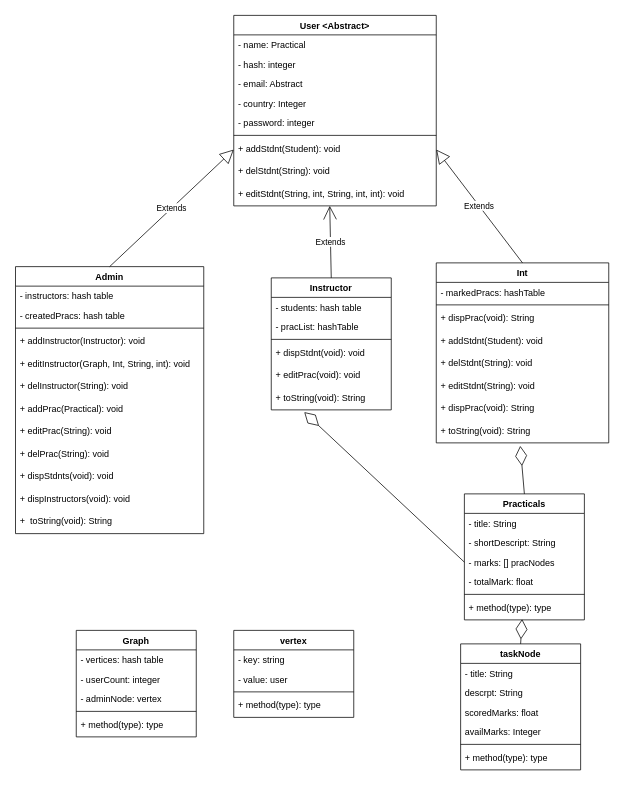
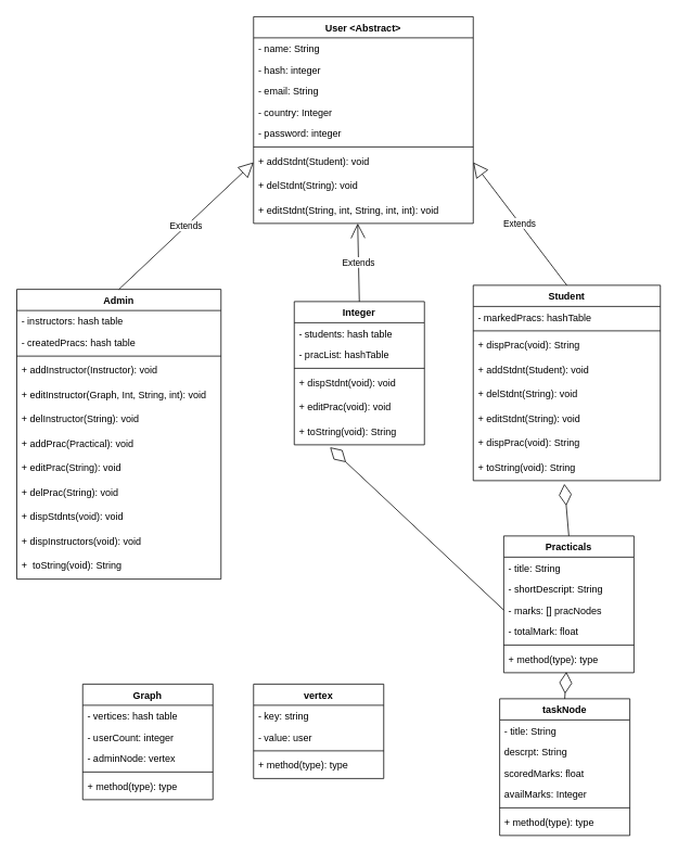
  <mxCell id="0" />
  <mxCell id="1" parent="0" />
  <mxCell id="2" value="User &lt;Abstract&gt;" style="swimlane;fontStyle=1;align=center;verticalAlign=top;childLayout=stackLayout;horizontal=1;startSize=26;horizontalStack=0;resizeParent=1;resizeParentMax=0;resizeLast=0;collapsible=1;marginBottom=0;" vertex="1" parent="1"><mxGeometry x="311" y="20" width="270" height="254" as="geometry" /></mxCell>
- <mxCell id="3" value="- name: Practical" style="text;strokeColor=none;fillColor=none;align=left;verticalAlign=top;spacingLeft=4;spacingRight=4;overflow=hidden;rotatable=0;points=[[0,0.5],[1,0.5]];portConstraint=eastwest;" vertex="1" parent="2"><mxGeometry y="26" width="270" height="26" as="geometry" /></mxCell>
+ <mxCell id="3" value="- name: String" style="text;strokeColor=none;fillColor=none;align=left;verticalAlign=top;spacingLeft=4;spacingRight=4;overflow=hidden;rotatable=0;points=[[0,0.5],[1,0.5]];portConstraint=eastwest;" vertex="1" parent="2"><mxGeometry y="26" width="270" height="26" as="geometry" /></mxCell>
  <mxCell id="4" value="- hash: integer" style="text;strokeColor=none;fillColor=none;align=left;verticalAlign=top;spacingLeft=4;spacingRight=4;overflow=hidden;rotatable=0;points=[[0,0.5],[1,0.5]];portConstraint=eastwest;" vertex="1" parent="2"><mxGeometry y="52" width="270" height="26" as="geometry" /></mxCell>
- <mxCell id="5" value="- email: Abstract " style="text;strokeColor=none;fillColor=none;align=left;verticalAlign=top;spacingLeft=4;spacingRight=4;overflow=hidden;rotatable=0;points=[[0,0.5],[1,0.5]];portConstraint=eastwest;" vertex="1" parent="2"><mxGeometry y="78" width="270" height="26" as="geometry" /></mxCell>
+ <mxCell id="5" value="- email: String " style="text;strokeColor=none;fillColor=none;align=left;verticalAlign=top;spacingLeft=4;spacingRight=4;overflow=hidden;rotatable=0;points=[[0,0.5],[1,0.5]];portConstraint=eastwest;" vertex="1" parent="2"><mxGeometry y="78" width="270" height="26" as="geometry" /></mxCell>
  <mxCell id="6" value="- country: Integer" style="text;strokeColor=none;fillColor=none;align=left;verticalAlign=top;spacingLeft=4;spacingRight=4;overflow=hidden;rotatable=0;points=[[0,0.5],[1,0.5]];portConstraint=eastwest;" vertex="1" parent="2"><mxGeometry y="104" width="270" height="26" as="geometry" /></mxCell>
  <mxCell id="7" value="- password: integer" style="text;strokeColor=none;fillColor=none;align=left;verticalAlign=top;spacingLeft=4;spacingRight=4;overflow=hidden;rotatable=0;points=[[0,0.5],[1,0.5]];portConstraint=eastwest;" vertex="1" parent="2"><mxGeometry y="130" width="270" height="26" as="geometry" /></mxCell>
  <mxCell id="8" value="" style="line;strokeWidth=1;fillColor=none;align=left;verticalAlign=middle;spacingTop=-1;spacingLeft=3;spacingRight=3;rotatable=0;labelPosition=right;points=[];portConstraint=eastwest;" vertex="1" parent="2"><mxGeometry y="156" width="270" height="8" as="geometry" /></mxCell>
  <mxCell id="9" value="+ addStdnt(Student): void" style="text;strokeColor=none;fillColor=none;align=left;verticalAlign=top;spacingLeft=4;spacingRight=4;overflow=hidden;rotatable=0;points=[[0,0.5],[1,0.5]];portConstraint=eastwest;" vertex="1" parent="2"><mxGeometry y="164" width="270" height="30" as="geometry" /></mxCell>
  <mxCell id="10" value="+ delStdnt(String): void" style="text;strokeColor=none;fillColor=none;align=left;verticalAlign=top;spacingLeft=4;spacingRight=4;overflow=hidden;rotatable=0;points=[[0,0.5],[1,0.5]];portConstraint=eastwest;" vertex="1" parent="2"><mxGeometry y="194" width="270" height="30" as="geometry" /></mxCell>
  <mxCell id="11" value="+ editStdnt(String, int, String, int, int): void" style="text;strokeColor=none;fillColor=none;align=left;verticalAlign=top;spacingLeft=4;spacingRight=4;overflow=hidden;rotatable=0;points=[[0,0.5],[1,0.5]];portConstraint=eastwest;" vertex="1" parent="2"><mxGeometry y="224" width="270" height="30" as="geometry" /></mxCell>
  <mxCell id="12" value="Admin" style="swimlane;fontStyle=1;align=center;verticalAlign=top;childLayout=stackLayout;horizontal=1;startSize=26;horizontalStack=0;resizeParent=1;resizeParentMax=0;resizeLast=0;collapsible=1;marginBottom=0;" vertex="1" parent="1"><mxGeometry x="20" y="355" width="251" height="356" as="geometry" /></mxCell>
  <mxCell id="13" value="- instructors: hash table" style="text;strokeColor=none;fillColor=none;align=left;verticalAlign=top;spacingLeft=4;spacingRight=4;overflow=hidden;rotatable=0;points=[[0,0.5],[1,0.5]];portConstraint=eastwest;" vertex="1" parent="12"><mxGeometry y="26" width="251" height="26" as="geometry" /></mxCell>
  <mxCell id="14" value="- createdPracs: hash table" style="text;strokeColor=none;fillColor=none;align=left;verticalAlign=top;spacingLeft=4;spacingRight=4;overflow=hidden;rotatable=0;points=[[0,0.5],[1,0.5]];portConstraint=eastwest;" vertex="1" parent="12"><mxGeometry y="52" width="251" height="26" as="geometry" /></mxCell>
  <mxCell id="15" value="" style="line;strokeWidth=1;fillColor=none;align=left;verticalAlign=middle;spacingTop=-1;spacingLeft=3;spacingRight=3;rotatable=0;labelPosition=right;points=[];portConstraint=eastwest;" vertex="1" parent="12"><mxGeometry y="78" width="251" height="8" as="geometry" /></mxCell>
  <mxCell id="16" value="+ addInstructor(Instructor): void" style="text;strokeColor=none;fillColor=none;align=left;verticalAlign=top;spacingLeft=4;spacingRight=4;overflow=hidden;rotatable=0;points=[[0,0.5],[1,0.5]];portConstraint=eastwest;" vertex="1" parent="12"><mxGeometry y="86" width="251" height="30" as="geometry" /></mxCell>
  <mxCell id="17" value="+ editInstructor(Graph, Int, String, int): void" style="text;strokeColor=none;fillColor=none;align=left;verticalAlign=top;spacingLeft=4;spacingRight=4;overflow=hidden;rotatable=0;points=[[0,0.5],[1,0.5]];portConstraint=eastwest;" vertex="1" parent="12"><mxGeometry y="116" width="251" height="30" as="geometry" /></mxCell>
  <mxCell id="18" value="+ delInstructor(String): void" style="text;strokeColor=none;fillColor=none;align=left;verticalAlign=top;spacingLeft=4;spacingRight=4;overflow=hidden;rotatable=0;points=[[0,0.5],[1,0.5]];portConstraint=eastwest;" vertex="1" parent="12"><mxGeometry y="146" width="251" height="30" as="geometry" /></mxCell>
  <mxCell id="19" value="+ addPrac(Practical): void" style="text;strokeColor=none;fillColor=none;align=left;verticalAlign=top;spacingLeft=4;spacingRight=4;overflow=hidden;rotatable=0;points=[[0,0.5],[1,0.5]];portConstraint=eastwest;" vertex="1" parent="12"><mxGeometry y="176" width="251" height="30" as="geometry" /></mxCell>
  <mxCell id="20" value="+ editPrac(String): void" style="text;strokeColor=none;fillColor=none;align=left;verticalAlign=top;spacingLeft=4;spacingRight=4;overflow=hidden;rotatable=0;points=[[0,0.5],[1,0.5]];portConstraint=eastwest;" vertex="1" parent="12"><mxGeometry y="206" width="251" height="30" as="geometry" /></mxCell>
  <mxCell id="21" value="+ delPrac(String): void" style="text;strokeColor=none;fillColor=none;align=left;verticalAlign=top;spacingLeft=4;spacingRight=4;overflow=hidden;rotatable=0;points=[[0,0.5],[1,0.5]];portConstraint=eastwest;" vertex="1" parent="12"><mxGeometry y="236" width="251" height="30" as="geometry" /></mxCell>
  <mxCell id="22" value="+ dispStdnts(void): void" style="text;strokeColor=none;fillColor=none;align=left;verticalAlign=top;spacingLeft=4;spacingRight=4;overflow=hidden;rotatable=0;points=[[0,0.5],[1,0.5]];portConstraint=eastwest;" vertex="1" parent="12"><mxGeometry y="266" width="251" height="30" as="geometry" /></mxCell>
  <mxCell id="23" value="+ dispInstructors(void): void" style="text;strokeColor=none;fillColor=none;align=left;verticalAlign=top;spacingLeft=4;spacingRight=4;overflow=hidden;rotatable=0;points=[[0,0.5],[1,0.5]];portConstraint=eastwest;" vertex="1" parent="12"><mxGeometry y="296" width="251" height="30" as="geometry" /></mxCell>
  <mxCell id="24" value="+  toString(void): String" style="text;strokeColor=none;fillColor=none;align=left;verticalAlign=top;spacingLeft=4;spacingRight=4;overflow=hidden;rotatable=0;points=[[0,0.5],[1,0.5]];portConstraint=eastwest;" vertex="1" parent="12"><mxGeometry y="326" width="251" height="30" as="geometry" /></mxCell>
- <mxCell id="25" value="Instructor" style="swimlane;fontStyle=1;align=center;verticalAlign=top;childLayout=stackLayout;horizontal=1;startSize=26;horizontalStack=0;resizeParent=1;resizeParentMax=0;resizeLast=0;collapsible=1;marginBottom=0;" vertex="1" parent="1"><mxGeometry x="361" y="370" width="160" height="176" as="geometry" /></mxCell>
+ <mxCell id="25" value="Integer" style="swimlane;fontStyle=1;align=center;verticalAlign=top;childLayout=stackLayout;horizontal=1;startSize=26;horizontalStack=0;resizeParent=1;resizeParentMax=0;resizeLast=0;collapsible=1;marginBottom=0;" vertex="1" parent="1"><mxGeometry x="361" y="370" width="160" height="176" as="geometry" /></mxCell>
  <mxCell id="26" value="- students: hash table" style="text;strokeColor=none;fillColor=none;align=left;verticalAlign=top;spacingLeft=4;spacingRight=4;overflow=hidden;rotatable=0;points=[[0,0.5],[1,0.5]];portConstraint=eastwest;" vertex="1" parent="25"><mxGeometry y="26" width="160" height="26" as="geometry" /></mxCell>
  <mxCell id="27" value="- pracList: hashTable" style="text;strokeColor=none;fillColor=none;align=left;verticalAlign=top;spacingLeft=4;spacingRight=4;overflow=hidden;rotatable=0;points=[[0,0.5],[1,0.5]];portConstraint=eastwest;" vertex="1" parent="25"><mxGeometry y="52" width="160" height="26" as="geometry" /></mxCell>
  <mxCell id="28" value="" style="line;strokeWidth=1;fillColor=none;align=left;verticalAlign=middle;spacingTop=-1;spacingLeft=3;spacingRight=3;rotatable=0;labelPosition=right;points=[];portConstraint=eastwest;" vertex="1" parent="25"><mxGeometry y="78" width="160" height="8" as="geometry" /></mxCell>
  <mxCell id="29" value="+ dispStdnt(void): void" style="text;strokeColor=none;fillColor=none;align=left;verticalAlign=top;spacingLeft=4;spacingRight=4;overflow=hidden;rotatable=0;points=[[0,0.5],[1,0.5]];portConstraint=eastwest;" vertex="1" parent="25"><mxGeometry y="86" width="160" height="30" as="geometry" /></mxCell>
  <mxCell id="30" value="+ editPrac(void): void" style="text;strokeColor=none;fillColor=none;align=left;verticalAlign=top;spacingLeft=4;spacingRight=4;overflow=hidden;rotatable=0;points=[[0,0.5],[1,0.5]];portConstraint=eastwest;" vertex="1" parent="25"><mxGeometry y="116" width="160" height="30" as="geometry" /></mxCell>
  <mxCell id="31" value="+ toString(void): String" style="text;strokeColor=none;fillColor=none;align=left;verticalAlign=top;spacingLeft=4;spacingRight=4;overflow=hidden;rotatable=0;points=[[0,0.5],[1,0.5]];portConstraint=eastwest;" vertex="1" parent="25"><mxGeometry y="146" width="160" height="30" as="geometry" /></mxCell>
- <mxCell id="32" value="Int" style="swimlane;fontStyle=1;align=center;verticalAlign=top;childLayout=stackLayout;horizontal=1;startSize=26;horizontalStack=0;resizeParent=1;resizeParentMax=0;resizeLast=0;collapsible=1;marginBottom=0;" vertex="1" parent="1"><mxGeometry x="581" y="350" width="230" height="240" as="geometry" /></mxCell>
+ <mxCell id="32" value="Student" style="swimlane;fontStyle=1;align=center;verticalAlign=top;childLayout=stackLayout;horizontal=1;startSize=26;horizontalStack=0;resizeParent=1;resizeParentMax=0;resizeLast=0;collapsible=1;marginBottom=0;" vertex="1" parent="1"><mxGeometry x="581" y="350" width="230" height="240" as="geometry" /></mxCell>
  <mxCell id="33" value="- markedPracs: hashTable" style="text;strokeColor=none;fillColor=none;align=left;verticalAlign=top;spacingLeft=4;spacingRight=4;overflow=hidden;rotatable=0;points=[[0,0.5],[1,0.5]];portConstraint=eastwest;" vertex="1" parent="32"><mxGeometry y="26" width="230" height="26" as="geometry" /></mxCell>
  <mxCell id="34" value="" style="line;strokeWidth=1;fillColor=none;align=left;verticalAlign=middle;spacingTop=-1;spacingLeft=3;spacingRight=3;rotatable=0;labelPosition=right;points=[];portConstraint=eastwest;" vertex="1" parent="32"><mxGeometry y="52" width="230" height="8" as="geometry" /></mxCell>
  <mxCell id="35" value="+ dispPrac(void): String" style="text;strokeColor=none;fillColor=none;align=left;verticalAlign=top;spacingLeft=4;spacingRight=4;overflow=hidden;rotatable=0;points=[[0,0.5],[1,0.5]];portConstraint=eastwest;" vertex="1" parent="32"><mxGeometry y="60" width="230" height="30" as="geometry" /></mxCell>
  <mxCell id="36" value="+ addStdnt(Student): void" style="text;strokeColor=none;fillColor=none;align=left;verticalAlign=top;spacingLeft=4;spacingRight=4;overflow=hidden;rotatable=0;points=[[0,0.5],[1,0.5]];portConstraint=eastwest;" vertex="1" parent="32"><mxGeometry y="90" width="230" height="30" as="geometry" /></mxCell>
  <mxCell id="37" value="+ delStdnt(String): void" style="text;strokeColor=none;fillColor=none;align=left;verticalAlign=top;spacingLeft=4;spacingRight=4;overflow=hidden;rotatable=0;points=[[0,0.5],[1,0.5]];portConstraint=eastwest;" vertex="1" parent="32"><mxGeometry y="120" width="230" height="30" as="geometry" /></mxCell>
  <mxCell id="38" value="+ editStdnt(String): void" style="text;strokeColor=none;fillColor=none;align=left;verticalAlign=top;spacingLeft=4;spacingRight=4;overflow=hidden;rotatable=0;points=[[0,0.5],[1,0.5]];portConstraint=eastwest;" vertex="1" parent="32"><mxGeometry y="150" width="230" height="30" as="geometry" /></mxCell>
  <mxCell id="39" value="+ dispPrac(void): String" style="text;strokeColor=none;fillColor=none;align=left;verticalAlign=top;spacingLeft=4;spacingRight=4;overflow=hidden;rotatable=0;points=[[0,0.5],[1,0.5]];portConstraint=eastwest;" vertex="1" parent="32"><mxGeometry y="180" width="230" height="30" as="geometry" /></mxCell>
  <mxCell id="40" value="+ toString(void): String" style="text;strokeColor=none;fillColor=none;align=left;verticalAlign=top;spacingLeft=4;spacingRight=4;overflow=hidden;rotatable=0;points=[[0,0.5],[1,0.5]];portConstraint=eastwest;" vertex="1" parent="32"><mxGeometry y="210" width="230" height="30" as="geometry" /></mxCell>
  <mxCell id="41" value="Graph" style="swimlane;fontStyle=1;align=center;verticalAlign=top;childLayout=stackLayout;horizontal=1;startSize=26;horizontalStack=0;resizeParent=1;resizeParentMax=0;resizeLast=0;collapsible=1;marginBottom=0;" vertex="1" parent="1"><mxGeometry x="101" y="840" width="160" height="142" as="geometry" /></mxCell>
  <mxCell id="42" value="- vertices: hash table" style="text;strokeColor=none;fillColor=none;align=left;verticalAlign=top;spacingLeft=4;spacingRight=4;overflow=hidden;rotatable=0;points=[[0,0.5],[1,0.5]];portConstraint=eastwest;" vertex="1" parent="41"><mxGeometry y="26" width="160" height="26" as="geometry" /></mxCell>
  <mxCell id="43" value="- userCount: integer" style="text;strokeColor=none;fillColor=none;align=left;verticalAlign=top;spacingLeft=4;spacingRight=4;overflow=hidden;rotatable=0;points=[[0,0.5],[1,0.5]];portConstraint=eastwest;" vertex="1" parent="41"><mxGeometry y="52" width="160" height="26" as="geometry" /></mxCell>
  <mxCell id="44" value="- adminNode: vertex" style="text;strokeColor=none;fillColor=none;align=left;verticalAlign=top;spacingLeft=4;spacingRight=4;overflow=hidden;rotatable=0;points=[[0,0.5],[1,0.5]];portConstraint=eastwest;" vertex="1" parent="41"><mxGeometry y="78" width="160" height="26" as="geometry" /></mxCell>
  <mxCell id="45" value="" style="line;strokeWidth=1;fillColor=none;align=left;verticalAlign=middle;spacingTop=-1;spacingLeft=3;spacingRight=3;rotatable=0;labelPosition=right;points=[];portConstraint=eastwest;" vertex="1" parent="41"><mxGeometry y="104" width="160" height="8" as="geometry" /></mxCell>
  <mxCell id="46" value="+ method(type): type" style="text;strokeColor=none;fillColor=none;align=left;verticalAlign=top;spacingLeft=4;spacingRight=4;overflow=hidden;rotatable=0;points=[[0,0.5],[1,0.5]];portConstraint=eastwest;" vertex="1" parent="41"><mxGeometry y="112" width="160" height="30" as="geometry" /></mxCell>
  <mxCell id="47" value="vertex" style="swimlane;fontStyle=1;align=center;verticalAlign=top;childLayout=stackLayout;horizontal=1;startSize=26;horizontalStack=0;resizeParent=1;resizeParentMax=0;resizeLast=0;collapsible=1;marginBottom=0;" vertex="1" parent="1"><mxGeometry x="311" y="840" width="160" height="116" as="geometry" /></mxCell>
  <mxCell id="48" value="- key: string" style="text;strokeColor=none;fillColor=none;align=left;verticalAlign=top;spacingLeft=4;spacingRight=4;overflow=hidden;rotatable=0;points=[[0,0.5],[1,0.5]];portConstraint=eastwest;" vertex="1" parent="47"><mxGeometry y="26" width="160" height="26" as="geometry" /></mxCell>
  <mxCell id="49" value="- value: user" style="text;strokeColor=none;fillColor=none;align=left;verticalAlign=top;spacingLeft=4;spacingRight=4;overflow=hidden;rotatable=0;points=[[0,0.5],[1,0.5]];portConstraint=eastwest;" vertex="1" parent="47"><mxGeometry y="52" width="160" height="26" as="geometry" /></mxCell>
  <mxCell id="50" value="" style="line;strokeWidth=1;fillColor=none;align=left;verticalAlign=middle;spacingTop=-1;spacingLeft=3;spacingRight=3;rotatable=0;labelPosition=right;points=[];portConstraint=eastwest;" vertex="1" parent="47"><mxGeometry y="78" width="160" height="8" as="geometry" /></mxCell>
  <mxCell id="51" value="+ method(type): type" style="text;strokeColor=none;fillColor=none;align=left;verticalAlign=top;spacingLeft=4;spacingRight=4;overflow=hidden;rotatable=0;points=[[0,0.5],[1,0.5]];portConstraint=eastwest;" vertex="1" parent="47"><mxGeometry y="86" width="160" height="30" as="geometry" /></mxCell>
  <mxCell id="52" value="Practicals" style="swimlane;fontStyle=1;align=center;verticalAlign=top;childLayout=stackLayout;horizontal=1;startSize=26;horizontalStack=0;resizeParent=1;resizeParentMax=0;resizeLast=0;collapsible=1;marginBottom=0;" vertex="1" parent="1"><mxGeometry x="618.5" y="658" width="160" height="168" as="geometry" /></mxCell>
  <mxCell id="53" value="- title: String" style="text;strokeColor=none;fillColor=none;align=left;verticalAlign=top;spacingLeft=4;spacingRight=4;overflow=hidden;rotatable=0;points=[[0,0.5],[1,0.5]];portConstraint=eastwest;" vertex="1" parent="52"><mxGeometry y="26" width="160" height="26" as="geometry" /></mxCell>
  <mxCell id="54" value="- shortDescript: String" style="text;strokeColor=none;fillColor=none;align=left;verticalAlign=top;spacingLeft=4;spacingRight=4;overflow=hidden;rotatable=0;points=[[0,0.5],[1,0.5]];portConstraint=eastwest;" vertex="1" parent="52"><mxGeometry y="52" width="160" height="26" as="geometry" /></mxCell>
  <mxCell id="55" value="- marks: [] pracNodes " style="text;strokeColor=none;fillColor=none;align=left;verticalAlign=top;spacingLeft=4;spacingRight=4;overflow=hidden;rotatable=0;points=[[0,0.5],[1,0.5]];portConstraint=eastwest;" vertex="1" parent="52"><mxGeometry y="78" width="160" height="26" as="geometry" /></mxCell>
  <mxCell id="56" value="- totalMark: float" style="text;strokeColor=none;fillColor=none;align=left;verticalAlign=top;spacingLeft=4;spacingRight=4;overflow=hidden;rotatable=0;points=[[0,0.5],[1,0.5]];portConstraint=eastwest;" vertex="1" parent="52"><mxGeometry y="104" width="160" height="26" as="geometry" /></mxCell>
  <mxCell id="57" value="" style="line;strokeWidth=1;fillColor=none;align=left;verticalAlign=middle;spacingTop=-1;spacingLeft=3;spacingRight=3;rotatable=0;labelPosition=right;points=[];portConstraint=eastwest;" vertex="1" parent="52"><mxGeometry y="130" width="160" height="8" as="geometry" /></mxCell>
  <mxCell id="58" value="+ method(type): type" style="text;strokeColor=none;fillColor=none;align=left;verticalAlign=top;spacingLeft=4;spacingRight=4;overflow=hidden;rotatable=0;points=[[0,0.5],[1,0.5]];portConstraint=eastwest;" vertex="1" parent="52"><mxGeometry y="138" width="160" height="30" as="geometry" /></mxCell>
  <mxCell id="59" value="taskNode" style="swimlane;fontStyle=1;align=center;verticalAlign=top;childLayout=stackLayout;horizontal=1;startSize=26;horizontalStack=0;resizeParent=1;resizeParentMax=0;resizeLast=0;collapsible=1;marginBottom=0;" vertex="1" parent="1"><mxGeometry x="613.5" y="858" width="160" height="168" as="geometry" /></mxCell>
  <mxCell id="60" value="- title: String   &#10;" style="text;strokeColor=none;fillColor=none;align=left;verticalAlign=top;spacingLeft=4;spacingRight=4;overflow=hidden;rotatable=0;points=[[0,0.5],[1,0.5]];portConstraint=eastwest;" vertex="1" parent="59"><mxGeometry y="26" width="160" height="26" as="geometry" /></mxCell>
  <mxCell id="61" value="descrpt: String" style="text;strokeColor=none;fillColor=none;align=left;verticalAlign=top;spacingLeft=4;spacingRight=4;overflow=hidden;rotatable=0;points=[[0,0.5],[1,0.5]];portConstraint=eastwest;" vertex="1" parent="59"><mxGeometry y="52" width="160" height="26" as="geometry" /></mxCell>
  <mxCell id="62" value="scoredMarks: float" style="text;strokeColor=none;fillColor=none;align=left;verticalAlign=top;spacingLeft=4;spacingRight=4;overflow=hidden;rotatable=0;points=[[0,0.5],[1,0.5]];portConstraint=eastwest;" vertex="1" parent="59"><mxGeometry y="78" width="160" height="26" as="geometry" /></mxCell>
  <mxCell id="63" value="availMarks: Integer" style="text;strokeColor=none;fillColor=none;align=left;verticalAlign=top;spacingLeft=4;spacingRight=4;overflow=hidden;rotatable=0;points=[[0,0.5],[1,0.5]];portConstraint=eastwest;" vertex="1" parent="59"><mxGeometry y="104" width="160" height="26" as="geometry" /></mxCell>
  <mxCell id="64" value="" style="line;strokeWidth=1;fillColor=none;align=left;verticalAlign=middle;spacingTop=-1;spacingLeft=3;spacingRight=3;rotatable=0;labelPosition=right;points=[];portConstraint=eastwest;" vertex="1" parent="59"><mxGeometry y="130" width="160" height="8" as="geometry" /></mxCell>
  <mxCell id="65" value="+ method(type): type" style="text;strokeColor=none;fillColor=none;align=left;verticalAlign=top;spacingLeft=4;spacingRight=4;overflow=hidden;rotatable=0;points=[[0,0.5],[1,0.5]];portConstraint=eastwest;" vertex="1" parent="59"><mxGeometry y="138" width="160" height="30" as="geometry" /></mxCell>
  <mxCell id="66" value="Extends" style="endArrow=block;endSize=16;endFill=0;html=1;exitX=0.5;exitY=0;exitDx=0;exitDy=0;entryX=0;entryY=0.5;entryDx=0;entryDy=0;" edge="1" parent="1" source="12" target="9"><mxGeometry width="160" relative="1" as="geometry"><mxPoint x="91" y="320" as="sourcePoint" /><mxPoint x="251" y="320" as="targetPoint" /></mxGeometry></mxCell>
  <mxCell id="67" value="Extends" style="endArrow=open;endSize=16;endFill=0;html=1;exitX=0.5;exitY=0;exitDx=0;exitDy=0;entryX=0.474;entryY=1;entryDx=0;entryDy=0;entryPerimeter=0;" edge="1" parent="1" source="25" target="11"><mxGeometry width="160" relative="1" as="geometry"><mxPoint x="155.5" y="365" as="sourcePoint" /><mxPoint x="321" y="209" as="targetPoint" /></mxGeometry></mxCell>
  <mxCell id="68" value="Extends" style="endArrow=block;endSize=16;endFill=0;html=1;exitX=0.5;exitY=0;exitDx=0;exitDy=0;entryX=1;entryY=0.5;entryDx=0;entryDy=0;" edge="1" parent="1" source="32" target="9"><mxGeometry width="160" relative="1" as="geometry"><mxPoint x="165.5" y="375" as="sourcePoint" /><mxPoint x="331" y="219" as="targetPoint" /></mxGeometry></mxCell>
  <mxCell id="69" value="" style="endArrow=diamondThin;endFill=0;endSize=24;html=1;entryX=0.481;entryY=0.967;entryDx=0;entryDy=0;exitX=0.5;exitY=0;exitDx=0;exitDy=0;entryPerimeter=0;" edge="1" parent="1" source="59" target="58"><mxGeometry width="160" relative="1" as="geometry"><mxPoint x="498.5" y="768" as="sourcePoint" /><mxPoint x="448.5" y="768" as="targetPoint" /></mxGeometry></mxCell>
  <mxCell id="70" value="" style="endArrow=diamondThin;endFill=0;endSize=24;html=1;entryX=0.275;entryY=1.1;entryDx=0;entryDy=0;exitX=0;exitY=0.5;exitDx=0;exitDy=0;entryPerimeter=0;" edge="1" parent="1" source="55" target="31"><mxGeometry width="160" relative="1" as="geometry"><mxPoint x="531" y="658" as="sourcePoint" /><mxPoint x="532.96" y="625.01" as="targetPoint" /></mxGeometry></mxCell>
  <mxCell id="71" value="" style="endArrow=diamondThin;endFill=0;endSize=24;html=1;entryX=0.487;entryY=1.133;entryDx=0;entryDy=0;exitX=0.5;exitY=0;exitDx=0;exitDy=0;entryPerimeter=0;" edge="1" parent="1" source="52" target="40"><mxGeometry width="160" relative="1" as="geometry"><mxPoint x="561" y="642.99" as="sourcePoint" /><mxPoint x="562.96" y="610" as="targetPoint" /></mxGeometry></mxCell>
